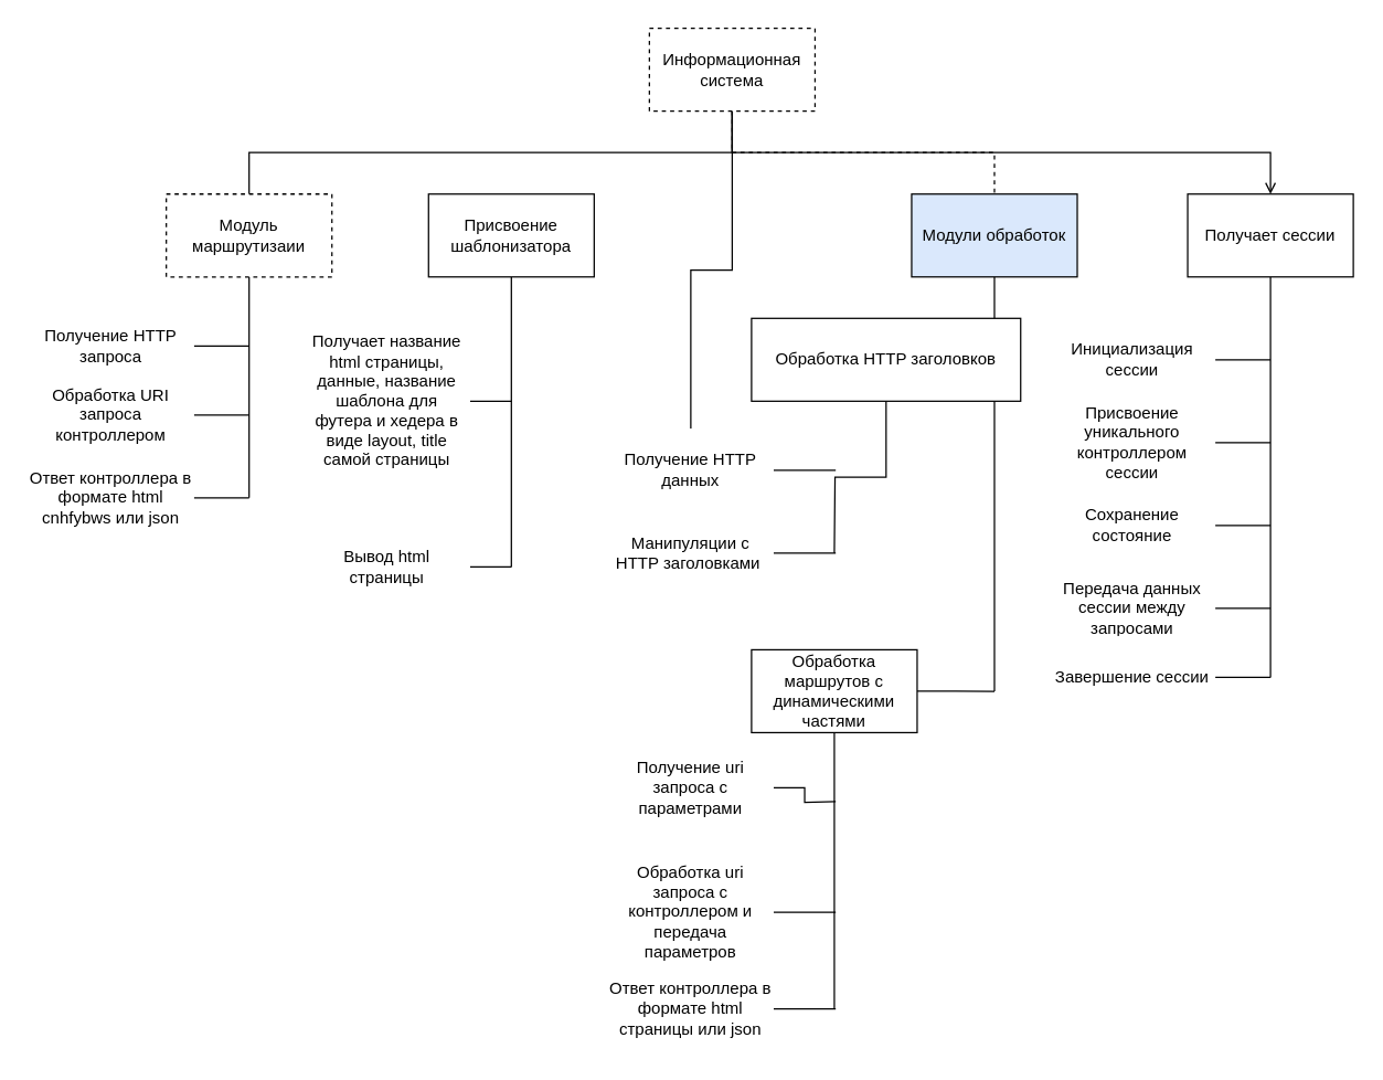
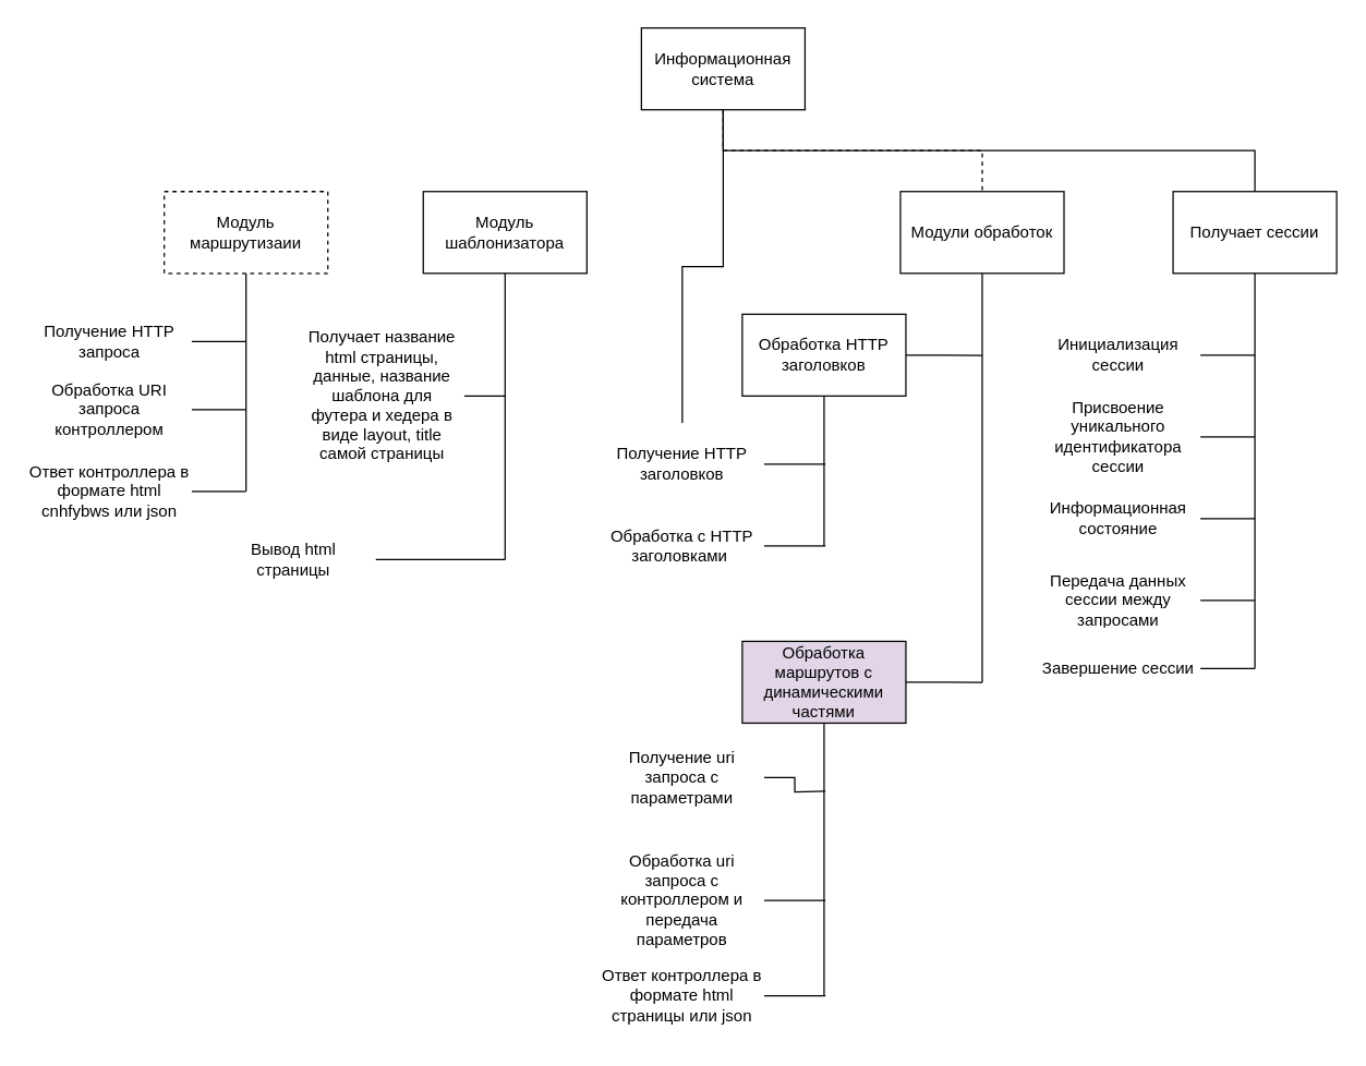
  <mxCell id="0" />
  <mxCell id="1" parent="0" />
- <mxCell id="2" style="edgeStyle=orthogonalEdgeStyle;rounded=0;orthogonalLoop=1;jettySize=auto;html=1;exitX=0.5;exitY=1;exitDx=0;exitDy=0;entryX=0.5;entryY=0;entryDx=0;entryDy=0;endArrow=none;endFill=0;" parent="1" source="6" target="8" edge="1"><mxGeometry relative="1" as="geometry" /></mxCell>
  <mxCell id="3" style="edgeStyle=orthogonalEdgeStyle;rounded=0;orthogonalLoop=1;jettySize=auto;html=1;exitX=0.5;exitY=1;exitDx=0;exitDy=0;endArrow=none;endFill=0;" parent="1" source="6" target="29" edge="1"><mxGeometry relative="1" as="geometry" /></mxCell>
  <mxCell id="4" style="edgeStyle=orthogonalEdgeStyle;rounded=0;orthogonalLoop=1;jettySize=auto;html=1;exitX=0.5;exitY=1;exitDx=0;exitDy=0;endArrow=none;endFill=0;dashed=1;" parent="1" source="6" target="12" edge="1"><mxGeometry relative="1" as="geometry" /></mxCell>
- <mxCell id="5" style="edgeStyle=orthogonalEdgeStyle;rounded=0;orthogonalLoop=1;jettySize=auto;html=1;exitX=0.5;exitY=1;exitDx=0;exitDy=0;endArrow=open;endFill=0;entryX=0.5;entryY=0;entryDx=0;entryDy=0;" parent="1" source="6" target="14" edge="1"><mxGeometry relative="1" as="geometry"><mxPoint x="550" y="80" as="sourcePoint" /><Array as="points"><mxPoint x="530" y="110" /><mxPoint x="920" y="110" /></Array></mxGeometry></mxCell>
- <mxCell id="6" value="Информационная система" style="rounded=0;whiteSpace=wrap;html=1;dashed=1;" parent="1" vertex="1"><mxGeometry x="470" y="20" width="120" height="60" as="geometry" /></mxCell>
+ <mxCell id="5" style="edgeStyle=orthogonalEdgeStyle;rounded=0;orthogonalLoop=1;jettySize=auto;html=1;exitX=0.5;exitY=1;exitDx=0;exitDy=0;endArrow=none;endFill=0;entryX=0.5;entryY=0;entryDx=0;entryDy=0;" parent="1" source="6" target="14" edge="1"><mxGeometry relative="1" as="geometry"><mxPoint x="550" y="80" as="sourcePoint" /><Array as="points"><mxPoint x="530" y="110" /><mxPoint x="920" y="110" /></Array></mxGeometry></mxCell>
+ <mxCell id="6" value="Информационная система" style="rounded=0;whiteSpace=wrap;html=1;" parent="1" vertex="1"><mxGeometry x="470" y="20" width="120" height="60" as="geometry" /></mxCell>
  <mxCell id="7" style="edgeStyle=orthogonalEdgeStyle;rounded=0;orthogonalLoop=1;jettySize=auto;html=1;exitX=0.5;exitY=1;exitDx=0;exitDy=0;endArrow=none;endFill=0;" parent="1" source="8" edge="1"><mxGeometry relative="1" as="geometry"><mxPoint x="180" y="360" as="targetPoint" /></mxGeometry></mxCell>
  <mxCell id="8" value="Модуль маршрутизаии" style="rounded=0;whiteSpace=wrap;html=1;dashed=1;" parent="1" vertex="1"><mxGeometry x="120" y="140" width="120" height="60" as="geometry" /></mxCell>
  <mxCell id="9" style="edgeStyle=orthogonalEdgeStyle;rounded=0;orthogonalLoop=1;jettySize=auto;html=1;exitX=0.5;exitY=1;exitDx=0;exitDy=0;endArrow=none;endFill=0;" parent="1" source="10" edge="1"><mxGeometry relative="1" as="geometry"><mxPoint x="370" y="410" as="targetPoint" /></mxGeometry></mxCell>
- <mxCell id="10" value="Присвоение шаблонизатора" style="rounded=0;whiteSpace=wrap;html=1;" parent="1" vertex="1"><mxGeometry x="310" y="140" width="120" height="60" as="geometry" /></mxCell>
+ <mxCell id="10" value="Модуль шаблонизатора" style="rounded=0;whiteSpace=wrap;html=1;" parent="1" vertex="1"><mxGeometry x="310" y="140" width="120" height="60" as="geometry" /></mxCell>
  <mxCell id="11" style="edgeStyle=orthogonalEdgeStyle;rounded=0;orthogonalLoop=1;jettySize=auto;html=1;exitX=0.5;exitY=1;exitDx=0;exitDy=0;endArrow=none;endFill=0;" parent="1" source="12" edge="1"><mxGeometry relative="1" as="geometry"><mxPoint x="720" y="500" as="targetPoint" /></mxGeometry></mxCell>
- <mxCell id="12" value="Модули обработок" style="rounded=0;whiteSpace=wrap;html=1;fillColor=#dae8fc;" parent="1" vertex="1"><mxGeometry x="660" y="140" width="120" height="60" as="geometry" /></mxCell>
+ <mxCell id="12" value="Модули обработок" style="rounded=0;whiteSpace=wrap;html=1;" parent="1" vertex="1"><mxGeometry x="660" y="140" width="120" height="60" as="geometry" /></mxCell>
  <mxCell id="13" style="edgeStyle=orthogonalEdgeStyle;rounded=0;orthogonalLoop=1;jettySize=auto;html=1;exitX=0.5;exitY=1;exitDx=0;exitDy=0;endArrow=none;endFill=0;" parent="1" source="14" edge="1"><mxGeometry relative="1" as="geometry"><mxPoint x="920" y="490" as="targetPoint" /><Array as="points"><mxPoint x="920" y="420" /><mxPoint x="920" y="420" /></Array></mxGeometry></mxCell>
  <mxCell id="14" value="Получает сессии" style="rounded=0;whiteSpace=wrap;html=1;" parent="1" vertex="1"><mxGeometry x="860" y="140" width="120" height="60" as="geometry" /></mxCell>
  <mxCell id="15" style="edgeStyle=orthogonalEdgeStyle;rounded=0;orthogonalLoop=1;jettySize=auto;html=1;exitX=1;exitY=0.5;exitDx=0;exitDy=0;endArrow=none;endFill=0;" edge="1" parent="1" source="16"><mxGeometry relative="1" as="geometry"><mxPoint x="180" y="250" as="targetPoint" /></mxGeometry></mxCell>
  <mxCell id="16" value="Получение HTTP запроса" style="rounded=0;whiteSpace=wrap;html=1;fillColor=default;strokeColor=none;" parent="1" vertex="1"><mxGeometry x="20" y="220" width="120" height="60" as="geometry" /></mxCell>
  <mxCell id="17" style="edgeStyle=orthogonalEdgeStyle;rounded=0;orthogonalLoop=1;jettySize=auto;html=1;exitX=1;exitY=0.5;exitDx=0;exitDy=0;endArrow=none;endFill=0;" edge="1" parent="1" source="18"><mxGeometry relative="1" as="geometry"><mxPoint x="180" y="300" as="targetPoint" /></mxGeometry></mxCell>
  <mxCell id="18" value="Обработка URI запроса контроллером" style="rounded=0;whiteSpace=wrap;html=1;strokeColor=none;" vertex="1" parent="1"><mxGeometry x="20" y="270" width="120" height="60" as="geometry" /></mxCell>
  <mxCell id="19" style="edgeStyle=orthogonalEdgeStyle;rounded=0;orthogonalLoop=1;jettySize=auto;html=1;exitX=1;exitY=0.5;exitDx=0;exitDy=0;endArrow=none;endFill=0;" edge="1" parent="1" source="20"><mxGeometry relative="1" as="geometry"><mxPoint x="180" y="360" as="targetPoint" /></mxGeometry></mxCell>
  <mxCell id="20" value="Ответ контроллера в формате html cnhfybws или json" style="rounded=0;whiteSpace=wrap;html=1;strokeColor=none;" vertex="1" parent="1"><mxGeometry x="20" y="330" width="120" height="60" as="geometry" /></mxCell>
  <mxCell id="21" style="edgeStyle=orthogonalEdgeStyle;rounded=0;orthogonalLoop=1;jettySize=auto;html=1;exitX=1;exitY=0.5;exitDx=0;exitDy=0;endArrow=none;endFill=0;" edge="1" parent="1" source="22"><mxGeometry relative="1" as="geometry"><mxPoint x="370" y="290" as="targetPoint" /></mxGeometry></mxCell>
  <mxCell id="22" value="Получает название html страницы, данные, название шаблона для футера и хедера в виде layout, title самой страницы" style="rounded=0;whiteSpace=wrap;html=1;strokeColor=none;" vertex="1" parent="1"><mxGeometry x="220" y="220" width="120" height="140" as="geometry" /></mxCell>
  <mxCell id="23" style="edgeStyle=orthogonalEdgeStyle;rounded=0;orthogonalLoop=1;jettySize=auto;html=1;exitX=1;exitY=0.5;exitDx=0;exitDy=0;endArrow=none;endFill=0;" edge="1" parent="1" source="24"><mxGeometry relative="1" as="geometry"><mxPoint x="370" y="409.952" as="targetPoint" /></mxGeometry></mxCell>
- <mxCell id="24" value="Вывод html страницы&lt;span id=&quot;docs-internal-guid-d5048df0-7fff-7661-fb04-355db28b799f&quot;&gt;&lt;/span&gt;" style="rounded=0;whiteSpace=wrap;html=1;strokeColor=none;" vertex="1" parent="1"><mxGeometry x="220" y="380" width="120" height="60" as="geometry" /></mxCell>
+ <mxCell id="24" value="Вывод html страницы&lt;span id=&quot;docs-internal-guid-d5048df0-7fff-7661-fb04-355db28b799f&quot;&gt;&lt;/span&gt;" style="rounded=0;whiteSpace=wrap;html=1;strokeColor=none;" vertex="1" parent="1"><mxGeometry x="155" y="380" width="120" height="60" as="geometry" /></mxCell>
  <mxCell id="25" style="edgeStyle=orthogonalEdgeStyle;rounded=0;orthogonalLoop=1;jettySize=auto;html=1;exitX=1;exitY=0.5;exitDx=0;exitDy=0;endArrow=none;endFill=0;" edge="1" parent="1" source="27"><mxGeometry relative="1" as="geometry"><mxPoint x="720" y="260.167" as="targetPoint" /></mxGeometry></mxCell>
  <mxCell id="26" style="edgeStyle=orthogonalEdgeStyle;rounded=0;orthogonalLoop=1;jettySize=auto;html=1;exitX=0.5;exitY=1;exitDx=0;exitDy=0;endArrow=none;endFill=0;" edge="1" parent="1" source="27"><mxGeometry relative="1" as="geometry"><mxPoint x="604" y="400" as="targetPoint" /></mxGeometry></mxCell>
- <mxCell id="27" value="Обработка HTTP заголовков" style="rounded=0;whiteSpace=wrap;html=1;" vertex="1" parent="1"><mxGeometry x="544" y="230" width="195" height="60" as="geometry" /></mxCell>
+ <mxCell id="27" value="Обработка HTTP заголовков" style="rounded=0;whiteSpace=wrap;html=1;" vertex="1" parent="1"><mxGeometry x="544" y="230" width="120" height="60" as="geometry" /></mxCell>
  <mxCell id="28" style="edgeStyle=orthogonalEdgeStyle;rounded=0;orthogonalLoop=1;jettySize=auto;html=1;exitX=1;exitY=0.5;exitDx=0;exitDy=0;endArrow=none;endFill=0;" edge="1" parent="1" source="29"><mxGeometry relative="1" as="geometry"><mxPoint x="605" y="340" as="targetPoint" /></mxGeometry></mxCell>
- <mxCell id="29" value="Получение HTTP данных" style="rounded=0;whiteSpace=wrap;html=1;strokeColor=none;" vertex="1" parent="1"><mxGeometry x="440" y="310" width="120" height="60" as="geometry" /></mxCell>
+ <mxCell id="29" value="Получение HTTP заголовков" style="rounded=0;whiteSpace=wrap;html=1;strokeColor=none;" vertex="1" parent="1"><mxGeometry x="440" y="310" width="120" height="60" as="geometry" /></mxCell>
  <mxCell id="30" style="edgeStyle=orthogonalEdgeStyle;rounded=0;orthogonalLoop=1;jettySize=auto;html=1;exitX=1;exitY=0.5;exitDx=0;exitDy=0;endArrow=none;endFill=0;" edge="1" parent="1" source="31"><mxGeometry relative="1" as="geometry"><mxPoint x="605" y="400" as="targetPoint" /></mxGeometry></mxCell>
- <mxCell id="31" value="Манипуляции с HTTP заголовками&amp;nbsp;" style="rounded=0;whiteSpace=wrap;html=1;strokeColor=none;" vertex="1" parent="1"><mxGeometry x="440" y="370" width="120" height="60" as="geometry" /></mxCell>
+ <mxCell id="31" value="Обработка с HTTP заголовками&amp;nbsp;" style="rounded=0;whiteSpace=wrap;html=1;strokeColor=none;" vertex="1" parent="1"><mxGeometry x="440" y="370" width="120" height="60" as="geometry" /></mxCell>
  <mxCell id="32" style="edgeStyle=orthogonalEdgeStyle;rounded=0;orthogonalLoop=1;jettySize=auto;html=1;exitX=1;exitY=0.5;exitDx=0;exitDy=0;endArrow=none;endFill=0;" edge="1" parent="1" source="34"><mxGeometry relative="1" as="geometry"><mxPoint x="720" y="500.167" as="targetPoint" /></mxGeometry></mxCell>
  <mxCell id="33" style="edgeStyle=orthogonalEdgeStyle;rounded=0;orthogonalLoop=1;jettySize=auto;html=1;exitX=0.5;exitY=1;exitDx=0;exitDy=0;endArrow=none;endFill=0;" edge="1" parent="1" source="34"><mxGeometry relative="1" as="geometry"><mxPoint x="604" y="730" as="targetPoint" /></mxGeometry></mxCell>
- <mxCell id="34" value="Обработка маршрутов с динамическими частями" style="rounded=0;whiteSpace=wrap;html=1;" vertex="1" parent="1"><mxGeometry x="544" y="470" width="120" height="60" as="geometry" /></mxCell>
+ <mxCell id="34" value="Обработка маршрутов с динамическими частями" style="rounded=0;whiteSpace=wrap;html=1;fillColor=#e1d5e7;" vertex="1" parent="1"><mxGeometry x="544" y="470" width="120" height="60" as="geometry" /></mxCell>
  <mxCell id="35" style="edgeStyle=orthogonalEdgeStyle;rounded=0;orthogonalLoop=1;jettySize=auto;html=1;exitX=1;exitY=0.5;exitDx=0;exitDy=0;endArrow=none;endFill=0;" edge="1" parent="1" source="36"><mxGeometry relative="1" as="geometry"><mxPoint x="605" y="580" as="targetPoint" /></mxGeometry></mxCell>
  <mxCell id="36" value="Получение uri запроса с параметрами" style="rounded=0;whiteSpace=wrap;html=1;strokeColor=none;" vertex="1" parent="1"><mxGeometry x="440" y="540" width="120" height="60" as="geometry" /></mxCell>
  <mxCell id="37" style="edgeStyle=orthogonalEdgeStyle;rounded=0;orthogonalLoop=1;jettySize=auto;html=1;exitX=1;exitY=0.5;exitDx=0;exitDy=0;endArrow=none;endFill=0;" edge="1" parent="1" source="38"><mxGeometry relative="1" as="geometry"><mxPoint x="605" y="660" as="targetPoint" /><Array as="points"><mxPoint x="605" y="660" /></Array></mxGeometry></mxCell>
  <mxCell id="38" value="Обработка uri запроса с контроллером и передача параметров" style="rounded=0;whiteSpace=wrap;html=1;strokeColor=none;" vertex="1" parent="1"><mxGeometry x="440" y="610" width="120" height="100" as="geometry" /></mxCell>
  <mxCell id="39" style="edgeStyle=orthogonalEdgeStyle;rounded=0;orthogonalLoop=1;jettySize=auto;html=1;exitX=1;exitY=0.5;exitDx=0;exitDy=0;endArrow=none;endFill=0;" edge="1" parent="1" source="40"><mxGeometry relative="1" as="geometry"><mxPoint x="605" y="730" as="targetPoint" /></mxGeometry></mxCell>
  <mxCell id="40" value="Ответ контроллера в формате html страницы или json" style="rounded=0;whiteSpace=wrap;html=1;strokeColor=none;" vertex="1" parent="1"><mxGeometry x="440" y="700" width="120" height="60" as="geometry" /></mxCell>
  <mxCell id="41" style="edgeStyle=orthogonalEdgeStyle;rounded=0;orthogonalLoop=1;jettySize=auto;html=1;exitX=1;exitY=0.5;exitDx=0;exitDy=0;endArrow=none;endFill=0;" edge="1" parent="1" source="42"><mxGeometry relative="1" as="geometry"><mxPoint x="920" y="260" as="targetPoint" /></mxGeometry></mxCell>
  <mxCell id="42" value="Инициализация сессии" style="rounded=0;whiteSpace=wrap;html=1;strokeColor=none;" vertex="1" parent="1"><mxGeometry x="760" y="230" width="120" height="60" as="geometry" /></mxCell>
  <mxCell id="43" style="edgeStyle=orthogonalEdgeStyle;rounded=0;orthogonalLoop=1;jettySize=auto;html=1;exitX=1;exitY=0.5;exitDx=0;exitDy=0;endArrow=none;endFill=0;" edge="1" parent="1" source="44"><mxGeometry relative="1" as="geometry"><mxPoint x="920" y="320" as="targetPoint" /></mxGeometry></mxCell>
- <mxCell id="44" value="Присвоение уникального контроллером сессии" style="rounded=0;whiteSpace=wrap;html=1;strokeColor=none;" vertex="1" parent="1"><mxGeometry x="760" y="290" width="120" height="60" as="geometry" /></mxCell>
+ <mxCell id="44" value="Присвоение уникального идентификатора сессии" style="rounded=0;whiteSpace=wrap;html=1;strokeColor=none;" vertex="1" parent="1"><mxGeometry x="760" y="290" width="120" height="60" as="geometry" /></mxCell>
  <mxCell id="45" style="edgeStyle=orthogonalEdgeStyle;rounded=0;orthogonalLoop=1;jettySize=auto;html=1;exitX=1;exitY=0.5;exitDx=0;exitDy=0;endArrow=none;endFill=0;" edge="1" parent="1" source="46"><mxGeometry relative="1" as="geometry"><mxPoint x="920" y="380" as="targetPoint" /></mxGeometry></mxCell>
- <mxCell id="46" value="Сохранение состояние" style="rounded=0;whiteSpace=wrap;html=1;strokeColor=none;" vertex="1" parent="1"><mxGeometry x="760" y="350" width="120" height="60" as="geometry" /></mxCell>
+ <mxCell id="46" value="Информационная состояние" style="rounded=0;whiteSpace=wrap;html=1;strokeColor=none;" vertex="1" parent="1"><mxGeometry x="760" y="350" width="120" height="60" as="geometry" /></mxCell>
  <mxCell id="47" style="edgeStyle=orthogonalEdgeStyle;rounded=0;orthogonalLoop=1;jettySize=auto;html=1;exitX=1;exitY=0.5;exitDx=0;exitDy=0;endArrow=none;endFill=0;" edge="1" parent="1" source="48"><mxGeometry relative="1" as="geometry"><mxPoint x="920" y="440" as="targetPoint" /></mxGeometry></mxCell>
  <mxCell id="48" value="Передача данных сессии между запросами" style="rounded=0;whiteSpace=wrap;html=1;strokeColor=none;" vertex="1" parent="1"><mxGeometry x="760" y="410" width="120" height="60" as="geometry" /></mxCell>
  <mxCell id="49" style="edgeStyle=orthogonalEdgeStyle;rounded=0;orthogonalLoop=1;jettySize=auto;html=1;exitX=1;exitY=0.5;exitDx=0;exitDy=0;endArrow=none;endFill=0;" edge="1" parent="1" source="50"><mxGeometry relative="1" as="geometry"><mxPoint x="920" y="490" as="targetPoint" /></mxGeometry></mxCell>
  <mxCell id="50" value="Завершение сессии" style="rounded=0;whiteSpace=wrap;html=1;strokeColor=none;" vertex="1" parent="1"><mxGeometry x="760" y="460" width="120" height="60" as="geometry" /></mxCell>
